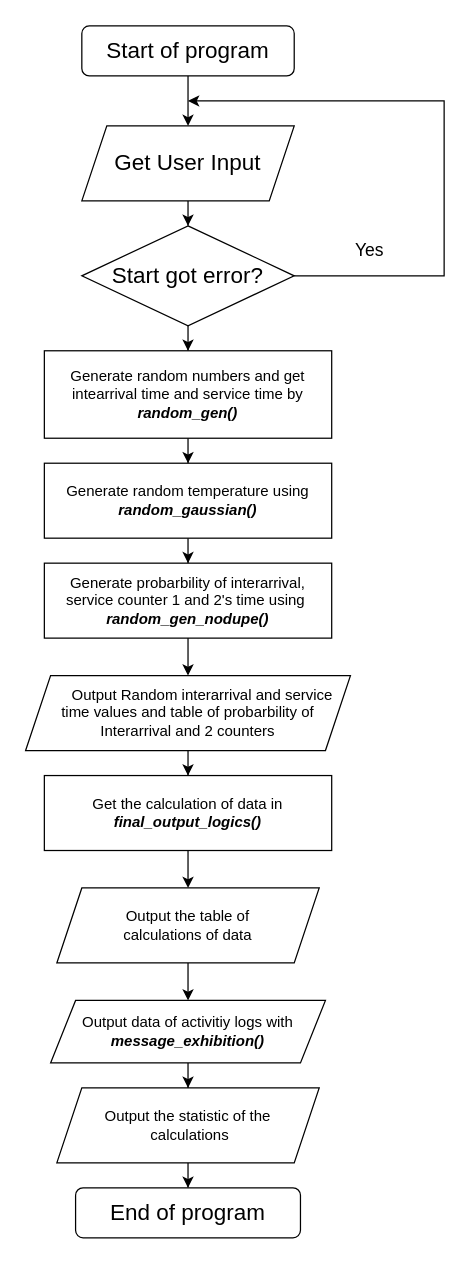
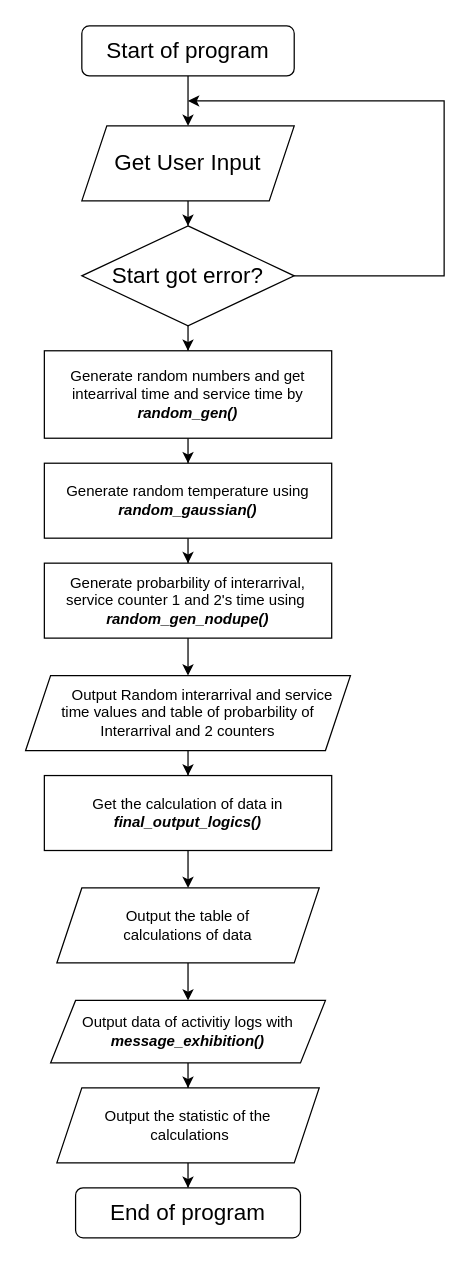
  <mxCell id="0" />
  <mxCell id="1" parent="0" />
  <mxCell id="2" value="&lt;font style=&quot;font-size: 18px&quot;&gt;Start of program&lt;/font&gt;" style="rounded=1;whiteSpace=wrap;html=1;" vertex="1" parent="1"><mxGeometry x="65" y="20" width="170" height="40" as="geometry" /></mxCell>
  <mxCell id="3" value="" style="endArrow=classic;html=1;exitX=0.5;exitY=1;exitDx=0;exitDy=0;entryX=0.5;entryY=0;entryDx=0;entryDy=0;" edge="1" parent="1" source="2" target="5"><mxGeometry width="50" height="50" relative="1" as="geometry"><mxPoint x="125" y="120" as="sourcePoint" /><mxPoint x="150" y="100" as="targetPoint" /></mxGeometry></mxCell>
  <mxCell id="4" style="edgeStyle=orthogonalEdgeStyle;rounded=0;orthogonalLoop=1;jettySize=auto;html=1;" edge="1" parent="1" source="5" target="8"><mxGeometry relative="1" as="geometry" /></mxCell>
  <mxCell id="5" value="&lt;span style=&quot;font-size: 18px&quot;&gt;Get User Input&lt;/span&gt;" style="shape=parallelogram;perimeter=parallelogramPerimeter;whiteSpace=wrap;html=1;fixedSize=1;" vertex="1" parent="1"><mxGeometry x="65" y="100" width="170" height="60" as="geometry" /></mxCell>
  <mxCell id="6" style="edgeStyle=orthogonalEdgeStyle;rounded=0;orthogonalLoop=1;jettySize=auto;html=1;exitX=1;exitY=0.5;exitDx=0;exitDy=0;" edge="1" parent="1" source="8"><mxGeometry relative="1" as="geometry"><mxPoint x="150" y="80" as="targetPoint" /><mxPoint x="245" y="220" as="sourcePoint" /><Array as="points"><mxPoint x="355" y="220" /><mxPoint x="355" y="80" /></Array></mxGeometry></mxCell>
  <mxCell id="7" style="edgeStyle=orthogonalEdgeStyle;rounded=0;orthogonalLoop=1;jettySize=auto;html=1;entryX=0.5;entryY=0;entryDx=0;entryDy=0;" edge="1" parent="1" source="8" target="11"><mxGeometry relative="1" as="geometry" /></mxCell>
  <mxCell id="8" value="&lt;font style=&quot;font-size: 18px&quot;&gt;Start got error?&lt;/font&gt;" style="rhombus;whiteSpace=wrap;html=1;" vertex="1" parent="1"><mxGeometry x="65" y="180" width="170" height="80" as="geometry" /></mxCell>
- <mxCell id="9" value="&lt;font style=&quot;font-size: 14px&quot;&gt;Yes&lt;/font&gt;" style="text;html=1;align=center;verticalAlign=middle;resizable=0;points=[];autosize=1;" vertex="1" parent="1"><mxGeometry x="275" y="190" width="40" height="20" as="geometry" /></mxCell>
  <mxCell id="10" style="edgeStyle=orthogonalEdgeStyle;rounded=0;orthogonalLoop=1;jettySize=auto;html=1;entryX=0.5;entryY=0;entryDx=0;entryDy=0;" edge="1" parent="1" source="11" target="13"><mxGeometry relative="1" as="geometry" /></mxCell>
  <mxCell id="11" value="&lt;font style=&quot;font-size: 12px&quot;&gt;Generate random numbers and get intearrival time and service time by &lt;b&gt;&lt;i&gt;random_gen()&lt;/i&gt;&lt;/b&gt;&lt;/font&gt;" style="rounded=0;whiteSpace=wrap;html=1;" vertex="1" parent="1"><mxGeometry x="35" y="280" width="230" height="70" as="geometry" /></mxCell>
  <mxCell id="12" style="edgeStyle=orthogonalEdgeStyle;rounded=0;orthogonalLoop=1;jettySize=auto;html=1;entryX=0.5;entryY=0;entryDx=0;entryDy=0;" edge="1" parent="1" source="13" target="15"><mxGeometry relative="1" as="geometry" /></mxCell>
  <mxCell id="13" value="Generate random temperature using &lt;b&gt;&lt;i&gt;random_gaussian()&lt;/i&gt;&lt;/b&gt;" style="rounded=0;whiteSpace=wrap;html=1;" vertex="1" parent="1"><mxGeometry x="35" y="370" width="230" height="60" as="geometry" /></mxCell>
  <mxCell id="14" style="edgeStyle=orthogonalEdgeStyle;rounded=0;orthogonalLoop=1;jettySize=auto;html=1;" edge="1" parent="1" source="15"><mxGeometry relative="1" as="geometry"><mxPoint x="150" y="540" as="targetPoint" /></mxGeometry></mxCell>
  <mxCell id="15" value="Generate probarbility of interarrival, service counter 1 and 2's time using&amp;nbsp; &lt;b&gt;&lt;i&gt;random_gen_nodupe()&lt;/i&gt;&lt;/b&gt;" style="rounded=0;whiteSpace=wrap;html=1;" vertex="1" parent="1"><mxGeometry x="35" y="450" width="230" height="60" as="geometry" /></mxCell>
  <mxCell id="16" style="edgeStyle=orthogonalEdgeStyle;rounded=0;orthogonalLoop=1;jettySize=auto;html=1;entryX=0.5;entryY=0;entryDx=0;entryDy=0;" edge="1" parent="1" source="17" target="19"><mxGeometry relative="1" as="geometry" /></mxCell>
  <mxCell id="17" value="&amp;nbsp; &amp;nbsp; &amp;nbsp; &amp;nbsp;Output Random interarrival and service time values and table of probarbility of Interarrival and 2 counters" style="shape=parallelogram;perimeter=parallelogramPerimeter;whiteSpace=wrap;html=1;fixedSize=1;" vertex="1" parent="1"><mxGeometry x="20" y="540" width="260" height="60" as="geometry" /></mxCell>
  <mxCell id="18" style="edgeStyle=orthogonalEdgeStyle;rounded=0;orthogonalLoop=1;jettySize=auto;html=1;entryX=0.5;entryY=0;entryDx=0;entryDy=0;" edge="1" parent="1" source="19" target="21"><mxGeometry relative="1" as="geometry" /></mxCell>
  <mxCell id="19" value="Get the calculation of data in &lt;i&gt;&lt;b&gt;final_output_logics()&lt;/b&gt;&lt;/i&gt;" style="rounded=0;whiteSpace=wrap;html=1;" vertex="1" parent="1"><mxGeometry x="35" y="620" width="230" height="60" as="geometry" /></mxCell>
  <mxCell id="20" style="edgeStyle=orthogonalEdgeStyle;rounded=0;orthogonalLoop=1;jettySize=auto;html=1;entryX=0.5;entryY=0;entryDx=0;entryDy=0;" edge="1" parent="1" source="21" target="23"><mxGeometry relative="1" as="geometry" /></mxCell>
  <mxCell id="21" value="Output the table of &lt;br&gt;calculations of data" style="shape=parallelogram;perimeter=parallelogramPerimeter;whiteSpace=wrap;html=1;fixedSize=1;" vertex="1" parent="1"><mxGeometry x="45" y="710" width="210" height="60" as="geometry" /></mxCell>
  <mxCell id="22" style="edgeStyle=orthogonalEdgeStyle;rounded=0;orthogonalLoop=1;jettySize=auto;html=1;entryX=0.5;entryY=0;entryDx=0;entryDy=0;" edge="1" parent="1" source="23" target="25"><mxGeometry relative="1" as="geometry" /></mxCell>
  <mxCell id="23" value="Output data of activitiy logs with&lt;br&gt;&lt;b&gt;&lt;i&gt;message_exhibition()&lt;/i&gt;&lt;/b&gt;" style="shape=parallelogram;perimeter=parallelogramPerimeter;whiteSpace=wrap;html=1;fixedSize=1;" vertex="1" parent="1"><mxGeometry x="40" y="800" width="220" height="50" as="geometry" /></mxCell>
  <mxCell id="24" style="edgeStyle=orthogonalEdgeStyle;rounded=0;orthogonalLoop=1;jettySize=auto;html=1;entryX=0.5;entryY=0;entryDx=0;entryDy=0;" edge="1" parent="1" source="25" target="26"><mxGeometry relative="1" as="geometry" /></mxCell>
  <mxCell id="25" value="Output the statistic of the&lt;br&gt;&amp;nbsp;calculations" style="shape=parallelogram;perimeter=parallelogramPerimeter;whiteSpace=wrap;html=1;fixedSize=1;" vertex="1" parent="1"><mxGeometry x="45" y="870" width="210" height="60" as="geometry" /></mxCell>
  <mxCell id="26" value="&lt;font style=&quot;font-size: 18px&quot;&gt;End of program&lt;/font&gt;" style="rounded=1;whiteSpace=wrap;html=1;" vertex="1" parent="1"><mxGeometry x="60" y="950" width="180" height="40" as="geometry" /></mxCell>
